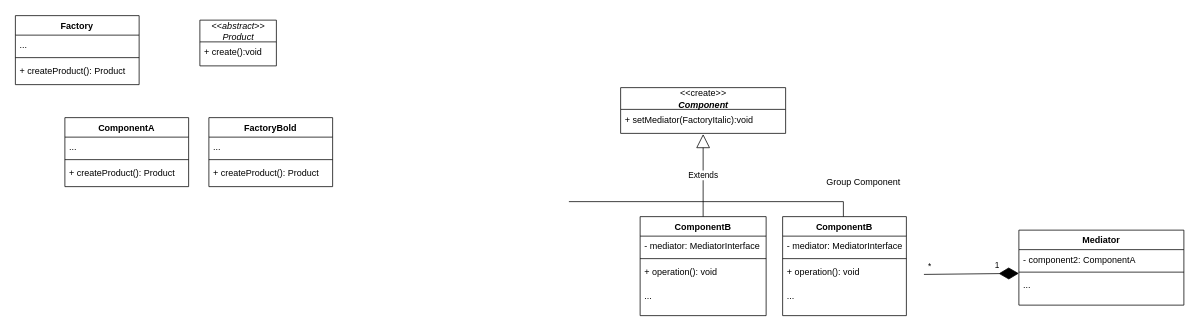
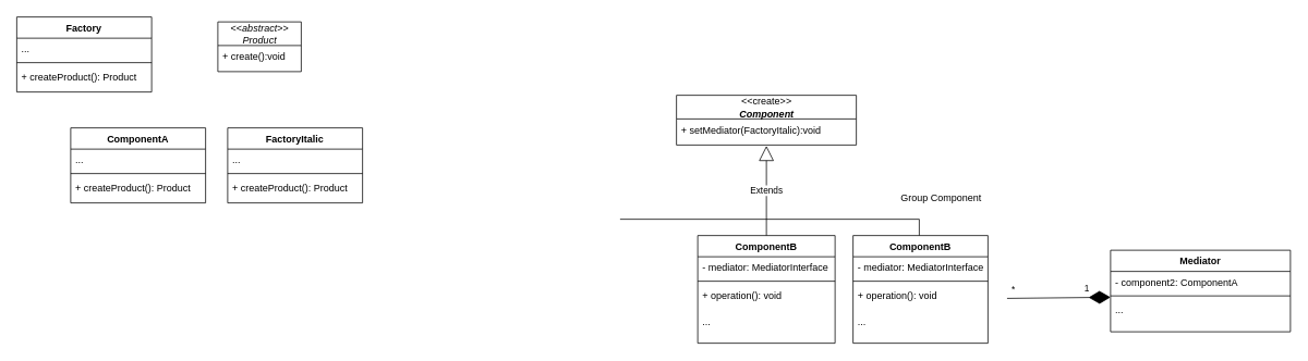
  <mxCell id="0" />
  <mxCell id="1" parent="0" />
  <mxCell id="2" value="ComponentA" style="swimlane;fontStyle=1;align=center;verticalAlign=top;childLayout=stackLayout;horizontal=1;startSize=26;horizontalStack=0;resizeParent=1;resizeParentMax=0;resizeLast=0;collapsible=1;marginBottom=0;" parent="1" vertex="1"><mxGeometry x="86" y="156" width="165" height="92" as="geometry" /></mxCell>
  <mxCell id="3" value="..." style="text;strokeColor=none;fillColor=none;align=left;verticalAlign=top;spacingLeft=4;spacingRight=4;overflow=hidden;rotatable=0;points=[[0,0.5],[1,0.5]];portConstraint=eastwest;" parent="2" vertex="1"><mxGeometry y="26" width="165" height="26" as="geometry" /></mxCell>
  <mxCell id="4" value="" style="line;strokeWidth=1;fillColor=none;align=left;verticalAlign=middle;spacingTop=-1;spacingLeft=3;spacingRight=3;rotatable=0;labelPosition=right;points=[];portConstraint=eastwest;" parent="2" vertex="1"><mxGeometry y="52" width="165" height="8" as="geometry" /></mxCell>
  <mxCell id="5" value="+ createProduct(): Product" style="text;strokeColor=none;fillColor=none;align=left;verticalAlign=top;spacingLeft=4;spacingRight=4;overflow=hidden;rotatable=0;points=[[0,0.5],[1,0.5]];portConstraint=eastwest;" parent="2" vertex="1"><mxGeometry y="60" width="165" height="32" as="geometry" /></mxCell>
  <mxCell id="6" value="Mediator" style="swimlane;fontStyle=1;align=center;verticalAlign=top;childLayout=stackLayout;horizontal=1;startSize=26;horizontalStack=0;resizeParent=1;resizeParentMax=0;resizeLast=0;collapsible=1;marginBottom=0;" parent="1" vertex="1"><mxGeometry x="1358" y="306" width="220" height="100" as="geometry" /></mxCell>
  <mxCell id="7" value="- component2: ComponentA" style="text;strokeColor=none;fillColor=none;align=left;verticalAlign=top;spacingLeft=4;spacingRight=4;overflow=hidden;rotatable=0;points=[[0,0.5],[1,0.5]];portConstraint=eastwest;" parent="6" vertex="1"><mxGeometry y="26" width="220" height="26" as="geometry" /></mxCell>
  <mxCell id="8" value="" style="line;strokeWidth=1;fillColor=none;align=left;verticalAlign=middle;spacingTop=-1;spacingLeft=3;spacingRight=3;rotatable=0;labelPosition=right;points=[];portConstraint=eastwest;" parent="6" vertex="1"><mxGeometry y="52" width="220" height="8" as="geometry" /></mxCell>
  <mxCell id="9" value="..." style="text;strokeColor=none;fillColor=none;align=left;verticalAlign=top;spacingLeft=4;spacingRight=4;overflow=hidden;rotatable=0;points=[[0,0.5],[1,0.5]];portConstraint=eastwest;" parent="6" vertex="1"><mxGeometry y="60" width="220" height="40" as="geometry" /></mxCell>
  <mxCell id="10" value="ComponentB" style="swimlane;fontStyle=1;align=center;verticalAlign=top;childLayout=stackLayout;horizontal=1;startSize=26;horizontalStack=0;resizeParent=1;resizeParentMax=0;resizeLast=0;collapsible=1;marginBottom=0;" parent="1" vertex="1"><mxGeometry x="853" y="288" width="168" height="132" as="geometry" /></mxCell>
  <mxCell id="11" value="- mediator: MediatorInterface" style="text;strokeColor=none;fillColor=none;align=left;verticalAlign=top;spacingLeft=4;spacingRight=4;overflow=hidden;rotatable=0;points=[[0,0.5],[1,0.5]];portConstraint=eastwest;" parent="10" vertex="1"><mxGeometry y="26" width="168" height="26" as="geometry" /></mxCell>
  <mxCell id="12" value="" style="line;strokeWidth=1;fillColor=none;align=left;verticalAlign=middle;spacingTop=-1;spacingLeft=3;spacingRight=3;rotatable=0;labelPosition=right;points=[];portConstraint=eastwest;" parent="10" vertex="1"><mxGeometry y="52" width="168" height="8" as="geometry" /></mxCell>
  <mxCell id="13" value="+ operation(): void" style="text;strokeColor=none;fillColor=none;align=left;verticalAlign=top;spacingLeft=4;spacingRight=4;overflow=hidden;rotatable=0;points=[[0,0.5],[1,0.5]];portConstraint=eastwest;" parent="10" vertex="1"><mxGeometry y="60" width="168" height="32" as="geometry" /></mxCell>
  <mxCell id="14" value="..." style="text;strokeColor=none;fillColor=none;align=left;verticalAlign=top;spacingLeft=4;spacingRight=4;overflow=hidden;rotatable=0;points=[[0,0.5],[1,0.5]];portConstraint=eastwest;" parent="10" vertex="1"><mxGeometry y="92" width="168" height="40" as="geometry" /></mxCell>
  <mxCell id="15" value="ComponentB" style="swimlane;fontStyle=1;align=center;verticalAlign=top;childLayout=stackLayout;horizontal=1;startSize=26;horizontalStack=0;resizeParent=1;resizeParentMax=0;resizeLast=0;collapsible=1;marginBottom=0;" parent="1" vertex="1"><mxGeometry x="1043" y="288" width="165" height="132" as="geometry" /></mxCell>
  <mxCell id="16" value="- mediator: MediatorInterface" style="text;strokeColor=none;fillColor=none;align=left;verticalAlign=top;spacingLeft=4;spacingRight=4;overflow=hidden;rotatable=0;points=[[0,0.5],[1,0.5]];portConstraint=eastwest;" parent="15" vertex="1"><mxGeometry y="26" width="165" height="26" as="geometry" /></mxCell>
  <mxCell id="17" value="" style="line;strokeWidth=1;fillColor=none;align=left;verticalAlign=middle;spacingTop=-1;spacingLeft=3;spacingRight=3;rotatable=0;labelPosition=right;points=[];portConstraint=eastwest;" parent="15" vertex="1"><mxGeometry y="52" width="165" height="8" as="geometry" /></mxCell>
  <mxCell id="18" value="+ operation(): void" style="text;strokeColor=none;fillColor=none;align=left;verticalAlign=top;spacingLeft=4;spacingRight=4;overflow=hidden;rotatable=0;points=[[0,0.5],[1,0.5]];portConstraint=eastwest;" parent="15" vertex="1"><mxGeometry y="60" width="165" height="32" as="geometry" /></mxCell>
  <mxCell id="19" value="..." style="text;strokeColor=none;fillColor=none;align=left;verticalAlign=top;spacingLeft=4;spacingRight=4;overflow=hidden;rotatable=0;points=[[0,0.5],[1,0.5]];portConstraint=eastwest;" parent="15" vertex="1"><mxGeometry y="92" width="165" height="40" as="geometry" /></mxCell>
  <mxCell id="20" value="&lt;span style=&quot;font-weight: normal&quot;&gt;&amp;lt;&amp;lt;create&amp;gt;&amp;gt;&lt;br&gt;&lt;/span&gt;&lt;i&gt;Component&lt;/i&gt;" style="swimlane;fontStyle=1;align=center;verticalAlign=middle;childLayout=stackLayout;horizontal=1;startSize=29;horizontalStack=0;resizeParent=1;resizeParentMax=0;resizeLast=0;collapsible=0;marginBottom=0;html=1;" parent="1" vertex="1"><mxGeometry x="827" y="116" width="220" height="61" as="geometry" /></mxCell>
  <mxCell id="21" value="+ setMediator(FactoryItalic):void" style="text;strokeColor=none;fillColor=none;align=left;verticalAlign=top;spacingLeft=4;spacingRight=4;overflow=hidden;rotatable=0;points=[[0,0.5],[1,0.5]];portConstraint=eastwest;" parent="20" vertex="1"><mxGeometry y="29" width="220" height="32" as="geometry" /></mxCell>
  <mxCell id="22" value="Extends" style="endArrow=block;endSize=16;endFill=0;html=1;strokeWidth=1;exitX=0.5;exitY=0;exitDx=0;exitDy=0;" parent="1" source="10" edge="1"><mxGeometry width="160" relative="1" as="geometry"><mxPoint x="864" y="244" as="sourcePoint" /><mxPoint x="937" y="178" as="targetPoint" /></mxGeometry></mxCell>
  <mxCell id="23" value="" style="endArrow=none;html=1;strokeWidth=1;" parent="1" edge="1"><mxGeometry width="50" height="50" relative="1" as="geometry"><mxPoint x="758" y="268" as="sourcePoint" /><mxPoint x="1124" y="268" as="targetPoint" /></mxGeometry></mxCell>
  <mxCell id="24" value="" style="endArrow=none;html=1;strokeWidth=1;" parent="1" edge="1"><mxGeometry width="50" height="50" relative="1" as="geometry"><mxPoint x="1124" y="288" as="sourcePoint" /><mxPoint x="1124" y="268" as="targetPoint" /></mxGeometry></mxCell>
  <mxCell id="25" value="" style="endArrow=diamondThin;endFill=1;endSize=24;html=1;strokeWidth=1;entryX=0;entryY=-0.058;entryDx=0;entryDy=0;entryPerimeter=0;exitX=0.999;exitY=0.568;exitDx=0;exitDy=0;exitPerimeter=0;" parent="1" target="9" edge="1"><mxGeometry width="160" relative="1" as="geometry"><mxPoint x="1231.412" y="365.056" as="sourcePoint" /><mxPoint x="1350" y="370" as="targetPoint" /></mxGeometry></mxCell>
  <mxCell id="26" value="*" style="edgeLabel;html=1;align=center;verticalAlign=middle;resizable=0;points=[];" parent="25" vertex="1" connectable="0"><mxGeometry x="-0.778" relative="1" as="geometry"><mxPoint x="-7" y="-11" as="offset" /></mxGeometry></mxCell>
  <mxCell id="27" value="1" style="edgeLabel;html=1;align=center;verticalAlign=middle;resizable=0;points=[];" parent="25" vertex="1" connectable="0"><mxGeometry x="0.509" relative="1" as="geometry"><mxPoint x="1" y="-12" as="offset" /></mxGeometry></mxCell>
  <mxCell id="28" value="&lt;span style=&quot;font-weight: normal&quot;&gt;&amp;lt;&amp;lt;&lt;i&gt;abstract&lt;/i&gt;&amp;gt;&amp;gt;&lt;br&gt;&lt;/span&gt;&lt;i style=&quot;font-weight: normal&quot;&gt;Product&lt;/i&gt;" style="swimlane;fontStyle=1;align=center;verticalAlign=middle;childLayout=stackLayout;horizontal=1;startSize=29;horizontalStack=0;resizeParent=1;resizeParentMax=0;resizeLast=0;collapsible=0;marginBottom=0;html=1;" vertex="1" parent="1"><mxGeometry x="266" y="26" width="102" height="61" as="geometry" /></mxCell>
  <mxCell id="29" value="+ create():void" style="text;strokeColor=none;fillColor=none;align=left;verticalAlign=top;spacingLeft=4;spacingRight=4;overflow=hidden;rotatable=0;points=[[0,0.5],[1,0.5]];portConstraint=eastwest;" vertex="1" parent="28"><mxGeometry y="29" width="102" height="32" as="geometry" /></mxCell>
- <mxCell id="30" value="FactoryBold" style="swimlane;fontStyle=1;align=center;verticalAlign=top;childLayout=stackLayout;horizontal=1;startSize=26;horizontalStack=0;resizeParent=1;resizeParentMax=0;resizeLast=0;collapsible=1;marginBottom=0;" vertex="1" parent="1"><mxGeometry x="278" y="156" width="165" height="92" as="geometry" /></mxCell>
+ <mxCell id="30" value="FactoryItalic" style="swimlane;fontStyle=1;align=center;verticalAlign=top;childLayout=stackLayout;horizontal=1;startSize=26;horizontalStack=0;resizeParent=1;resizeParentMax=0;resizeLast=0;collapsible=1;marginBottom=0;" vertex="1" parent="1"><mxGeometry x="278" y="156" width="165" height="92" as="geometry" /></mxCell>
  <mxCell id="31" value="..." style="text;strokeColor=none;fillColor=none;align=left;verticalAlign=top;spacingLeft=4;spacingRight=4;overflow=hidden;rotatable=0;points=[[0,0.5],[1,0.5]];portConstraint=eastwest;" vertex="1" parent="30"><mxGeometry y="26" width="165" height="26" as="geometry" /></mxCell>
  <mxCell id="32" value="" style="line;strokeWidth=1;fillColor=none;align=left;verticalAlign=middle;spacingTop=-1;spacingLeft=3;spacingRight=3;rotatable=0;labelPosition=right;points=[];portConstraint=eastwest;" vertex="1" parent="30"><mxGeometry y="52" width="165" height="8" as="geometry" /></mxCell>
  <mxCell id="33" value="+ createProduct(): Product" style="text;strokeColor=none;fillColor=none;align=left;verticalAlign=top;spacingLeft=4;spacingRight=4;overflow=hidden;rotatable=0;points=[[0,0.5],[1,0.5]];portConstraint=eastwest;" vertex="1" parent="30"><mxGeometry y="60" width="165" height="32" as="geometry" /></mxCell>
  <mxCell id="34" value="Factory" style="swimlane;fontStyle=1;align=center;verticalAlign=top;childLayout=stackLayout;horizontal=1;startSize=26;horizontalStack=0;resizeParent=1;resizeParentMax=0;resizeLast=0;collapsible=1;marginBottom=0;" vertex="1" parent="1"><mxGeometry x="20" y="20" width="165" height="92" as="geometry" /></mxCell>
  <mxCell id="35" value="..." style="text;strokeColor=none;fillColor=none;align=left;verticalAlign=top;spacingLeft=4;spacingRight=4;overflow=hidden;rotatable=0;points=[[0,0.5],[1,0.5]];portConstraint=eastwest;" vertex="1" parent="34"><mxGeometry y="26" width="165" height="26" as="geometry" /></mxCell>
  <mxCell id="36" value="" style="line;strokeWidth=1;fillColor=none;align=left;verticalAlign=middle;spacingTop=-1;spacingLeft=3;spacingRight=3;rotatable=0;labelPosition=right;points=[];portConstraint=eastwest;" vertex="1" parent="34"><mxGeometry y="52" width="165" height="8" as="geometry" /></mxCell>
  <mxCell id="37" value="+ createProduct(): Product" style="text;strokeColor=none;fillColor=none;align=left;verticalAlign=top;spacingLeft=4;spacingRight=4;overflow=hidden;rotatable=0;points=[[0,0.5],[1,0.5]];portConstraint=eastwest;" vertex="1" parent="34"><mxGeometry y="60" width="165" height="32" as="geometry" /></mxCell>
  <mxCell id="38" value="Untitled Layer" parent="0" />
  <mxCell id="39" value="Group Component" style="text;html=1;strokeColor=none;fillColor=none;align=center;verticalAlign=middle;whiteSpace=wrap;rounded=0;dashed=1;" parent="38" vertex="1"><mxGeometry x="1095" y="232" width="112" height="20" as="geometry" /></mxCell>
